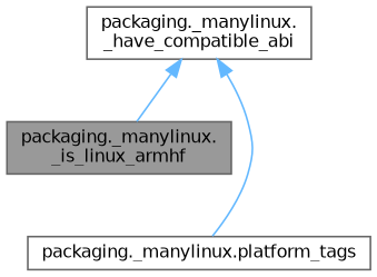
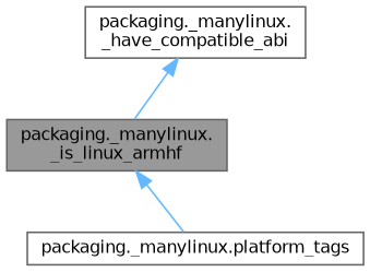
  digraph {
    rankdir=TB
    node [color=grey40 fillcolor=white fontname=Helvetica fontsize=10 shape=box style=filled]
    edge [color=steelblue1 dir=back fontname=Helvetica fontsize=10 labelfontname=Helvetica labelfontsize=10 style=solid]
    n1 [color=gray40 fillcolor=grey60 fontcolor=black height=0.2 label="packaging._manylinux.\l_is_linux_armhf" width=0.4]
    n2 [height=0.2 label="packaging._manylinux.\l_have_compatible_abi" width=0.4]
    n3 [height=0.2 label="packaging._manylinux.platform_tags" width=0.4]
    n2 -> n1
-   n2 -> n3
+   n1 -> n3
  }
